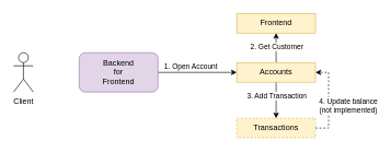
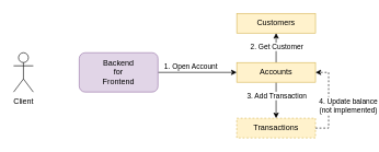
  <mxCell id="0" />
  <mxCell id="1" parent="0" />
  <mxCell id="2" value="Client" style="shape=umlActor;verticalLabelPosition=bottom;verticalAlign=top;html=1;outlineConnect=0;" vertex="1" parent="1"><mxGeometry x="20" y="80" width="30" height="60" as="geometry" /></mxCell>
  <mxCell id="3" style="edgeStyle=orthogonalEdgeStyle;rounded=0;orthogonalLoop=1;jettySize=auto;html=1;exitX=1;exitY=0.5;exitDx=0;exitDy=0;entryX=0;entryY=0.5;entryDx=0;entryDy=0;" edge="1" parent="1" source="5" target="11"><mxGeometry relative="1" as="geometry" /></mxCell>
  <mxCell id="4" value="1. Open Account" style="edgeLabel;html=1;align=center;verticalAlign=middle;resizable=0;points=[];" vertex="1" connectable="0" parent="3"><mxGeometry x="-0.25" relative="1" as="geometry"><mxPoint x="4.86" y="-10" as="offset" /></mxGeometry></mxCell>
  <mxCell id="5" value="Backend&lt;br&gt;for&lt;br&gt;Frontend" style="rounded=1;whiteSpace=wrap;html=1;fillColor=#e1d5e7;strokeColor=#9673a6;" vertex="1" parent="1"><mxGeometry x="120" y="80" width="120" height="60" as="geometry" /></mxCell>
- <mxCell id="6" value="Frontend" style="rounded=0;whiteSpace=wrap;html=1;fillColor=#fff2cc;strokeColor=#d6b656;" vertex="1" parent="1"><mxGeometry x="360" y="20" width="120" height="30" as="geometry" /></mxCell>
+ <mxCell id="6" value="Customers" style="rounded=0;whiteSpace=wrap;html=1;fillColor=#fff2cc;strokeColor=#d6b656;" vertex="1" parent="1"><mxGeometry x="360" y="20" width="120" height="30" as="geometry" /></mxCell>
  <mxCell id="7" style="edgeStyle=orthogonalEdgeStyle;rounded=0;orthogonalLoop=1;jettySize=auto;html=1;exitX=0.5;exitY=0;exitDx=0;exitDy=0;entryX=0.5;entryY=1;entryDx=0;entryDy=0;" edge="1" parent="1" source="11" target="6"><mxGeometry relative="1" as="geometry"><Array as="points"><mxPoint x="420" y="70" /><mxPoint x="420" y="70" /></Array></mxGeometry></mxCell>
  <mxCell id="8" value="2. Get Customer" style="edgeLabel;html=1;align=center;verticalAlign=middle;resizable=0;points=[];" vertex="1" connectable="0" parent="7"><mxGeometry x="0.262" y="-1" relative="1" as="geometry"><mxPoint x="-1" y="3.4" as="offset" /></mxGeometry></mxCell>
  <mxCell id="9" style="edgeStyle=orthogonalEdgeStyle;rounded=0;orthogonalLoop=1;jettySize=auto;html=1;exitX=0.5;exitY=1;exitDx=0;exitDy=0;entryX=0.5;entryY=0;entryDx=0;entryDy=0;" edge="1" parent="1" source="11" target="14"><mxGeometry relative="1" as="geometry" /></mxCell>
  <mxCell id="10" value="3. Add Transaction" style="edgeLabel;html=1;align=center;verticalAlign=middle;resizable=0;points=[];" vertex="1" connectable="0" parent="9"><mxGeometry x="-0.269" relative="1" as="geometry"><mxPoint as="offset" /></mxGeometry></mxCell>
  <mxCell id="11" value="Accounts" style="rounded=0;whiteSpace=wrap;html=1;fillColor=#fff2cc;strokeColor=#d6b656;" vertex="1" parent="1"><mxGeometry x="360" y="95" width="120" height="30" as="geometry" /></mxCell>
  <mxCell id="12" style="edgeStyle=orthogonalEdgeStyle;rounded=0;orthogonalLoop=1;jettySize=auto;html=1;exitX=1;exitY=0.5;exitDx=0;exitDy=0;entryX=1;entryY=0.5;entryDx=0;entryDy=0;dashed=1;" edge="1" parent="1" source="14" target="11"><mxGeometry relative="1" as="geometry" /></mxCell>
  <mxCell id="13" value="4. Update balance&lt;br&gt;(not implemented)" style="edgeLabel;html=1;align=center;verticalAlign=middle;resizable=0;points=[];" vertex="1" connectable="0" parent="12"><mxGeometry x="0.173" y="-1" relative="1" as="geometry"><mxPoint x="28.97" y="18.03" as="offset" /></mxGeometry></mxCell>
  <mxCell id="14" value="Transactions" style="rounded=0;whiteSpace=wrap;html=1;fillColor=#fff2cc;strokeColor=#d6b656;dashed=1;" vertex="1" parent="1"><mxGeometry x="360" y="180" width="120" height="30" as="geometry" /></mxCell>
